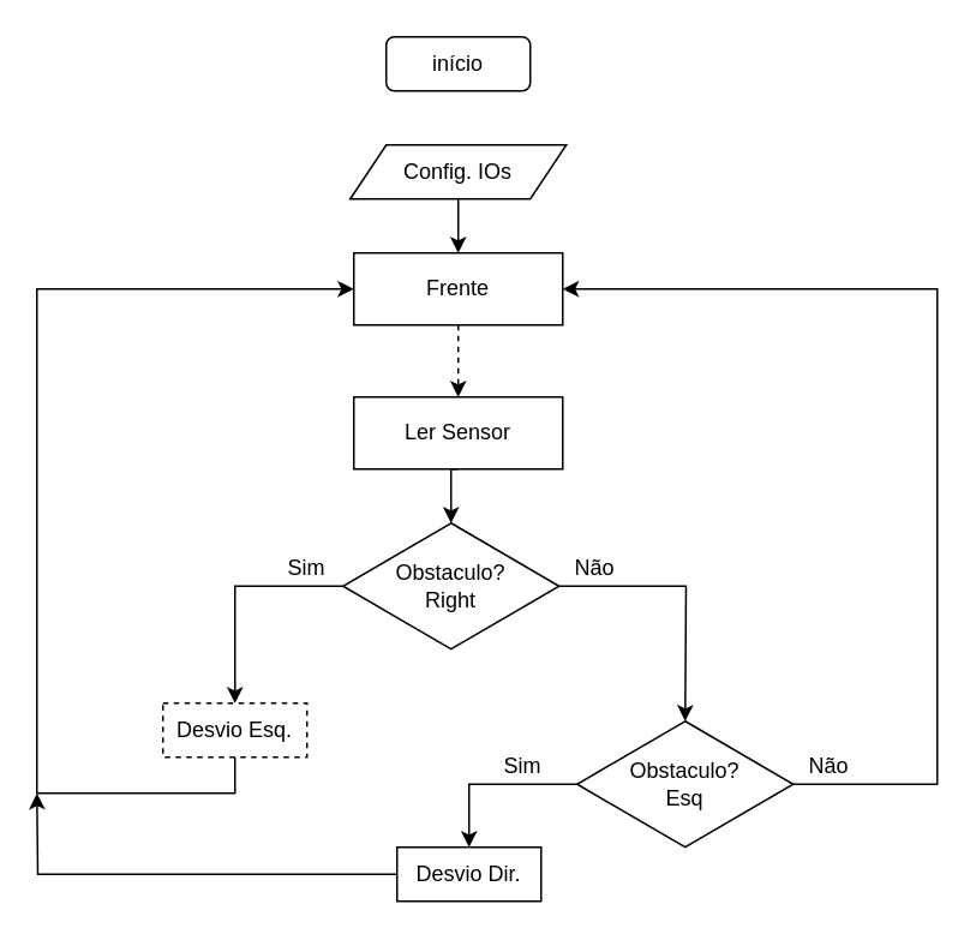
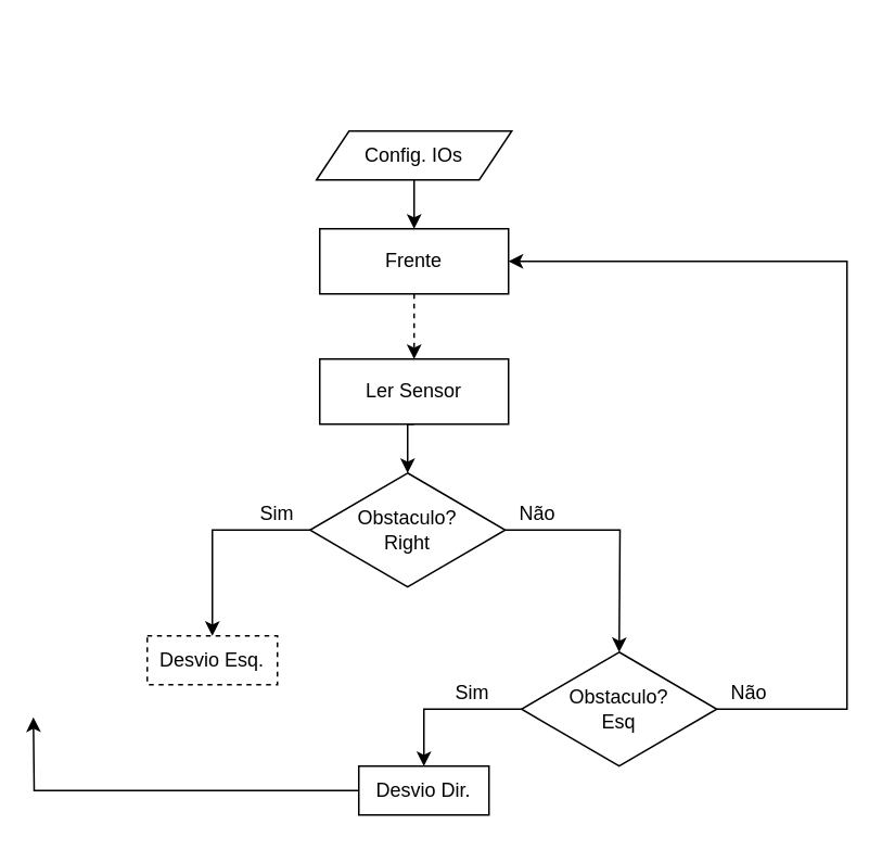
  <mxCell id="0" />
  <mxCell id="1" parent="0" />
- <mxCell id="2" value="início" style="rounded=1;whiteSpace=wrap;html=1;" vertex="1" parent="1"><mxGeometry x="214" y="20" width="80" height="30" as="geometry" /></mxCell>
  <mxCell id="3" style="edgeStyle=orthogonalEdgeStyle;rounded=0;orthogonalLoop=1;jettySize=auto;html=1;exitX=0.5;exitY=1;exitDx=0;exitDy=0;entryX=0.5;entryY=0;entryDx=0;entryDy=0;dashed=1;" edge="1" parent="1" source="4" target="8"><mxGeometry relative="1" as="geometry" /></mxCell>
  <mxCell id="4" value="Frente" style="rounded=0;whiteSpace=wrap;html=1;" vertex="1" parent="1"><mxGeometry x="196" y="140" width="116" height="40" as="geometry" /></mxCell>
  <mxCell id="5" style="edgeStyle=orthogonalEdgeStyle;rounded=0;orthogonalLoop=1;jettySize=auto;html=1;exitX=0.5;exitY=1;exitDx=0;exitDy=0;entryX=0.5;entryY=0;entryDx=0;entryDy=0;" edge="1" parent="1" source="6" target="4"><mxGeometry relative="1" as="geometry" /></mxCell>
  <mxCell id="6" value="Config. IOs" style="shape=parallelogram;perimeter=parallelogramPerimeter;whiteSpace=wrap;html=1;fixedSize=1;" vertex="1" parent="1"><mxGeometry x="194" y="80" width="120" height="30" as="geometry" /></mxCell>
  <mxCell id="7" style="edgeStyle=orthogonalEdgeStyle;rounded=0;orthogonalLoop=1;jettySize=auto;html=1;exitX=0.5;exitY=1;exitDx=0;exitDy=0;entryX=0.5;entryY=0;entryDx=0;entryDy=0;" edge="1" parent="1" source="8" target="11"><mxGeometry relative="1" as="geometry" /></mxCell>
  <mxCell id="8" value="Ler Sensor" style="rounded=0;whiteSpace=wrap;html=1;" vertex="1" parent="1"><mxGeometry x="196" y="220" width="116" height="40" as="geometry" /></mxCell>
  <mxCell id="9" style="edgeStyle=orthogonalEdgeStyle;rounded=0;orthogonalLoop=1;jettySize=auto;html=1;exitX=1;exitY=0.5;exitDx=0;exitDy=0;" edge="1" parent="1" source="11"><mxGeometry relative="1" as="geometry"><mxPoint x="380" y="400" as="targetPoint" /></mxGeometry></mxCell>
  <mxCell id="10" style="edgeStyle=orthogonalEdgeStyle;rounded=0;orthogonalLoop=1;jettySize=auto;html=1;exitX=0;exitY=0.5;exitDx=0;exitDy=0;entryX=0.5;entryY=0;entryDx=0;entryDy=0;" edge="1" parent="1" source="11" target="19"><mxGeometry relative="1" as="geometry"><mxPoint x="110" y="380" as="targetPoint" /></mxGeometry></mxCell>
  <mxCell id="11" value="Obstaculo?&lt;div&gt;Right&lt;/div&gt;" style="rhombus;whiteSpace=wrap;html=1;" vertex="1" parent="1"><mxGeometry x="190" y="290" width="120" height="70" as="geometry" /></mxCell>
  <mxCell id="12" style="edgeStyle=orthogonalEdgeStyle;rounded=0;orthogonalLoop=1;jettySize=auto;html=1;exitX=1;exitY=0.5;exitDx=0;exitDy=0;entryX=1;entryY=0.5;entryDx=0;entryDy=0;" edge="1" parent="1" source="14" target="4"><mxGeometry relative="1" as="geometry"><mxPoint x="520" y="80" as="targetPoint" /><Array as="points"><mxPoint x="520" y="435" /><mxPoint x="520" y="160" /></Array></mxGeometry></mxCell>
  <mxCell id="13" style="edgeStyle=orthogonalEdgeStyle;rounded=0;orthogonalLoop=1;jettySize=auto;html=1;exitX=0;exitY=0.5;exitDx=0;exitDy=0;entryX=0.5;entryY=0;entryDx=0;entryDy=0;" edge="1" parent="1" source="14" target="21"><mxGeometry relative="1" as="geometry" /></mxCell>
  <mxCell id="14" value="Obstaculo?&lt;div&gt;Esq&lt;/div&gt;" style="rhombus;whiteSpace=wrap;html=1;" vertex="1" parent="1"><mxGeometry x="320" y="400" width="120" height="70" as="geometry" /></mxCell>
  <mxCell id="15" value="Não" style="text;html=1;align=center;verticalAlign=middle;whiteSpace=wrap;rounded=0;" vertex="1" parent="1"><mxGeometry x="300" y="300" width="60" height="30" as="geometry" /></mxCell>
  <mxCell id="16" value="Sim" style="text;html=1;align=center;verticalAlign=middle;whiteSpace=wrap;rounded=0;" vertex="1" parent="1"><mxGeometry x="140" y="300" width="60" height="30" as="geometry" /></mxCell>
  <mxCell id="17" value="Não" style="text;html=1;align=center;verticalAlign=middle;whiteSpace=wrap;rounded=0;" vertex="1" parent="1"><mxGeometry x="430" y="410" width="60" height="30" as="geometry" /></mxCell>
- <mxCell id="18" style="edgeStyle=orthogonalEdgeStyle;rounded=0;orthogonalLoop=1;jettySize=auto;html=1;exitX=0.5;exitY=1;exitDx=0;exitDy=0;entryX=0;entryY=0.5;entryDx=0;entryDy=0;" edge="1" parent="1" source="19" target="4"><mxGeometry relative="1" as="geometry"><mxPoint x="10" y="150" as="targetPoint" /><Array as="points"><mxPoint x="130" y="440" /><mxPoint x="20" y="440" /><mxPoint x="20" y="160" /></Array></mxGeometry></mxCell>
  <mxCell id="19" value="Desvio Esq." style="rounded=0;whiteSpace=wrap;html=1;dashed=1;" vertex="1" parent="1"><mxGeometry x="90" y="390" width="80" height="30" as="geometry" /></mxCell>
  <mxCell id="20" style="edgeStyle=orthogonalEdgeStyle;rounded=0;orthogonalLoop=1;jettySize=auto;html=1;exitX=0;exitY=0.5;exitDx=0;exitDy=0;" edge="1" parent="1" source="21"><mxGeometry relative="1" as="geometry"><mxPoint x="20" y="440" as="targetPoint" /></mxGeometry></mxCell>
  <mxCell id="21" value="Desvio Dir." style="rounded=0;whiteSpace=wrap;html=1;" vertex="1" parent="1"><mxGeometry x="220" y="470" width="80" height="30" as="geometry" /></mxCell>
  <mxCell id="22" value="Sim" style="text;html=1;align=center;verticalAlign=middle;whiteSpace=wrap;rounded=0;" vertex="1" parent="1"><mxGeometry x="260" y="410" width="60" height="30" as="geometry" /></mxCell>
